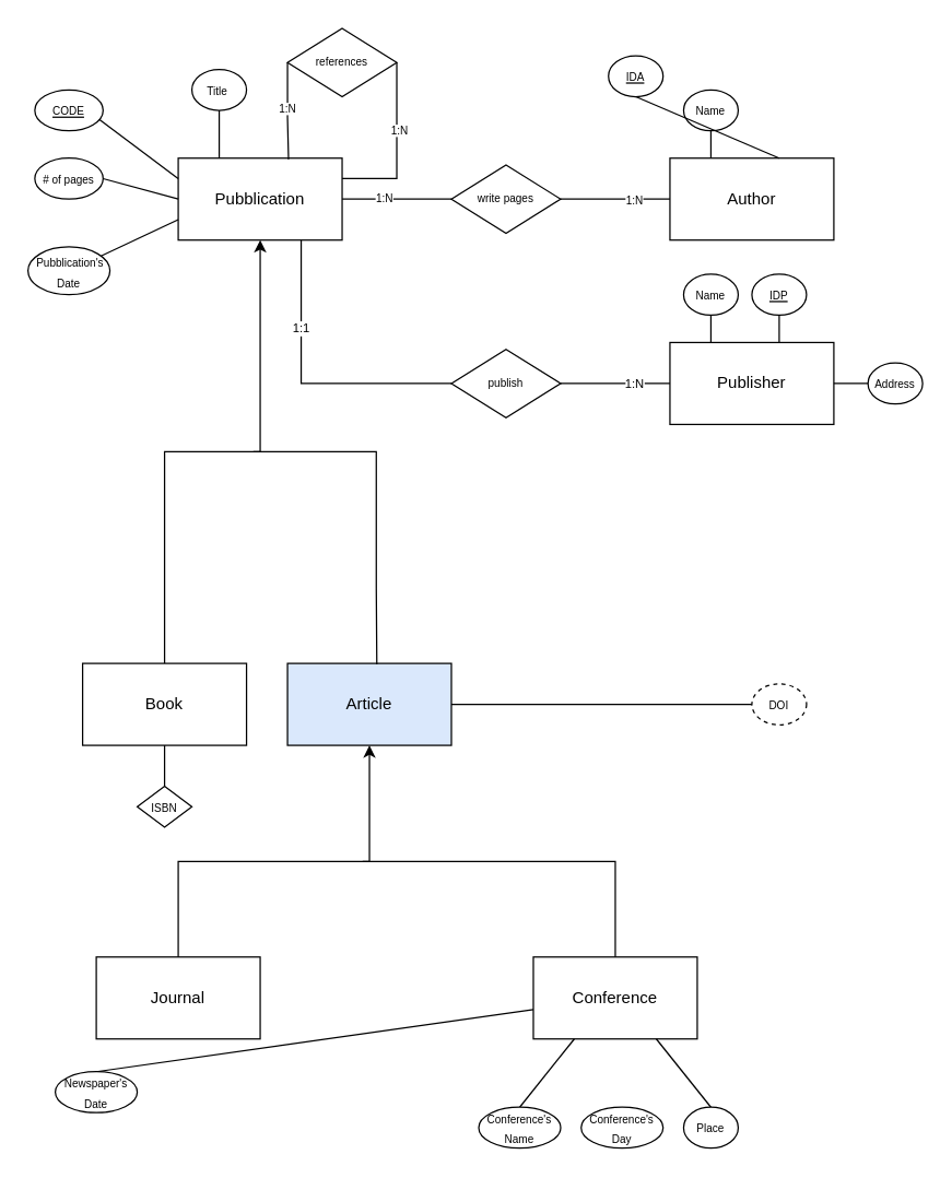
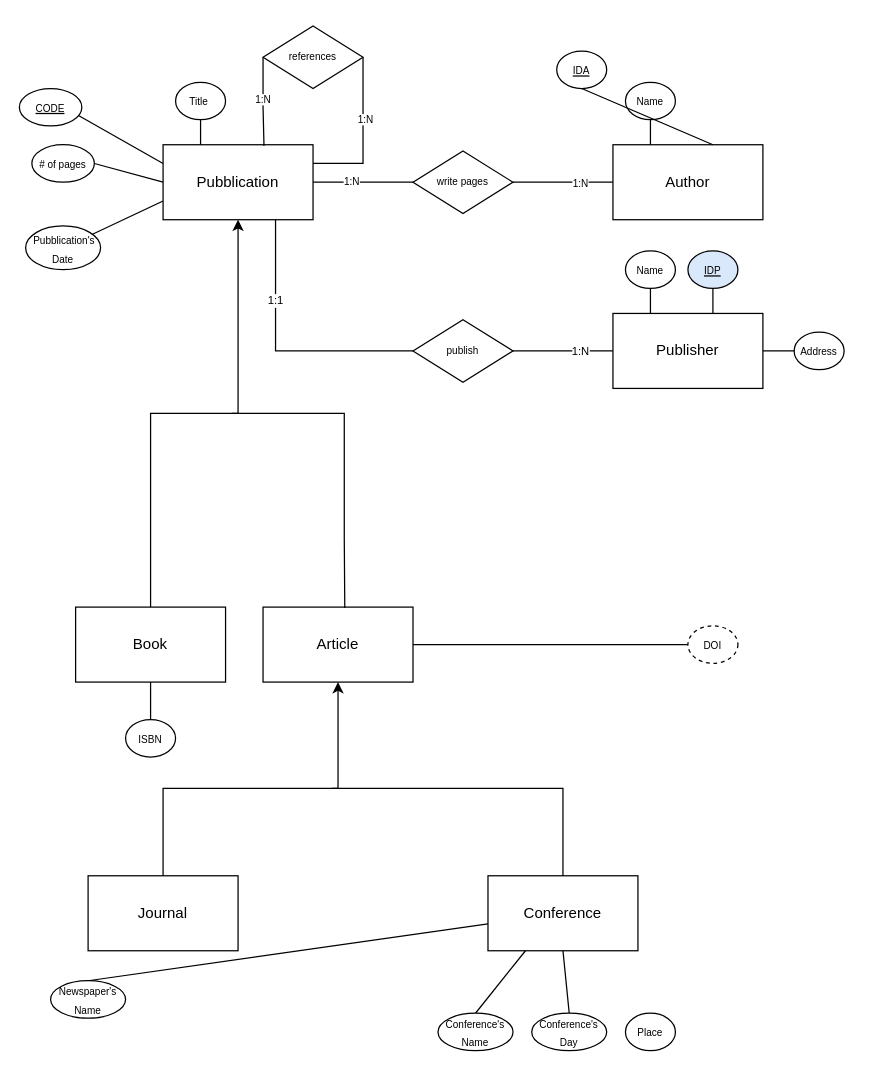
  <mxCell id="0" />
  <mxCell id="1" parent="0" />
  <mxCell id="2" value="Pubblication" style="rounded=0;whiteSpace=wrap;html=1;" parent="1" vertex="1"><mxGeometry x="130" y="115" width="120" height="60" as="geometry" /></mxCell>
  <mxCell id="3" value="Author" style="whiteSpace=wrap;html=1;" parent="1" vertex="1"><mxGeometry x="490" y="115" width="120" height="60" as="geometry" /></mxCell>
  <mxCell id="4" value="Book" style="rounded=0;whiteSpace=wrap;html=1;" parent="1" vertex="1"><mxGeometry x="60" y="485" width="120" height="60" as="geometry" /></mxCell>
- <mxCell id="5" value="Article" style="whiteSpace=wrap;html=1;fillColor=#dae8fc;" parent="1" vertex="1"><mxGeometry x="210" y="485" width="120" height="60" as="geometry" /></mxCell>
+ <mxCell id="5" value="Article" style="whiteSpace=wrap;html=1;" parent="1" vertex="1"><mxGeometry x="210" y="485" width="120" height="60" as="geometry" /></mxCell>
  <mxCell id="6" value="" style="endArrow=none;html=1;rounded=0;entryX=0.25;entryY=0;entryDx=0;entryDy=0;exitX=0.5;exitY=1;exitDx=0;exitDy=0;" parent="1" source="7" target="3" edge="1"><mxGeometry width="50" height="50" relative="1" as="geometry"><mxPoint x="520" y="95" as="sourcePoint" /><mxPoint x="450" y="265" as="targetPoint" /></mxGeometry></mxCell>
  <mxCell id="7" value="&lt;font style=&quot;font-size: 8px;&quot;&gt;Name&lt;/font&gt;" style="ellipse;whiteSpace=wrap;html=1;" parent="1" vertex="1"><mxGeometry x="500" y="65" width="40" height="30" as="geometry" /></mxCell>
  <mxCell id="8" value="" style="endArrow=none;html=1;rounded=0;entryX=0.25;entryY=0;entryDx=0;entryDy=0;exitX=0.5;exitY=1;exitDx=0;exitDy=0;" parent="1" source="9" edge="1"><mxGeometry width="50" height="50" relative="1" as="geometry"><mxPoint x="570" y="95" as="sourcePoint" /><mxPoint x="570" y="115" as="targetPoint" /></mxGeometry></mxCell>
  <mxCell id="9" value="&lt;span style=&quot;font-size: 8px;&quot;&gt;&lt;u&gt;IDA&lt;/u&gt;&lt;/span&gt;" style="ellipse;whiteSpace=wrap;html=1;" parent="1" vertex="1"><mxGeometry x="445" y="40" width="40" height="30" as="geometry" /></mxCell>
  <mxCell id="10" value="" style="endArrow=none;html=1;rounded=0;entryX=0.25;entryY=0;entryDx=0;entryDy=0;exitX=0.5;exitY=1;exitDx=0;exitDy=0;" parent="1" source="11" target="2" edge="1"><mxGeometry width="50" height="50" relative="1" as="geometry"><mxPoint x="160" y="95" as="sourcePoint" /><mxPoint x="160" y="115" as="targetPoint" /></mxGeometry></mxCell>
- <mxCell id="11" value="&lt;font style=&quot;font-size: 8px;&quot;&gt;Title&amp;nbsp;&lt;/font&gt;" style="ellipse;whiteSpace=wrap;html=1;" parent="1" vertex="1"><mxGeometry x="140" y="50" width="40" height="30" as="geometry" /></mxCell>
+ <mxCell id="11" value="&lt;font style=&quot;font-size: 8px;&quot;&gt;Title&amp;nbsp;&lt;/font&gt;" style="ellipse;whiteSpace=wrap;html=1;" parent="1" vertex="1"><mxGeometry x="140" y="65" width="40" height="30" as="geometry" /></mxCell>
  <mxCell id="12" value="" style="endArrow=none;html=1;rounded=0;entryX=0;entryY=0.75;entryDx=0;entryDy=0;" parent="1" source="13" target="2" edge="1"><mxGeometry width="50" height="50" relative="1" as="geometry"><mxPoint x="23" y="215" as="sourcePoint" /><mxPoint x="130" y="185" as="targetPoint" /></mxGeometry></mxCell>
  <mxCell id="13" value="&lt;span style=&quot;font-size: 8px;&quot;&gt;&amp;nbsp;Pubblication's&lt;br&gt;&lt;/span&gt;&lt;span style=&quot;font-size: 8px;&quot;&gt;Date&lt;/span&gt;&lt;span style=&quot;font-size: 8px;&quot;&gt;&lt;br&gt;&lt;/span&gt;" style="ellipse;whiteSpace=wrap;html=1;" parent="1" vertex="1"><mxGeometry x="20" y="180" width="60" height="35" as="geometry" /></mxCell>
  <mxCell id="14" value="" style="endArrow=none;html=1;rounded=0;fontSize=8;exitX=1;exitY=0.5;exitDx=0;exitDy=0;entryX=0;entryY=0.5;entryDx=0;entryDy=0;" parent="1" source="20" target="3" edge="1"><mxGeometry width="50" height="50" relative="1" as="geometry"><mxPoint x="230" y="245" as="sourcePoint" /><mxPoint x="190" y="255" as="targetPoint" /></mxGeometry></mxCell>
  <mxCell id="15" value="1:N" style="edgeLabel;html=1;align=center;verticalAlign=middle;resizable=0;points=[];fontSize=8;" parent="14" vertex="1" connectable="0"><mxGeometry x="0.319" relative="1" as="geometry"><mxPoint as="offset" /></mxGeometry></mxCell>
  <mxCell id="16" value="&lt;span style=&quot;font-size: 8px;&quot;&gt;# of pages&lt;/span&gt;" style="ellipse;whiteSpace=wrap;html=1;" parent="1" vertex="1"><mxGeometry x="25" y="115" width="50" height="30" as="geometry" /></mxCell>
  <mxCell id="17" value="" style="endArrow=none;html=1;rounded=0;entryX=0;entryY=0.5;entryDx=0;entryDy=0;exitX=1;exitY=0.5;exitDx=0;exitDy=0;" parent="1" source="16" target="2" edge="1"><mxGeometry width="50" height="50" relative="1" as="geometry"><mxPoint x="170" y="105" as="sourcePoint" /><mxPoint x="170" y="125" as="targetPoint" /></mxGeometry></mxCell>
  <mxCell id="18" value="" style="endArrow=none;html=1;rounded=0;fontSize=8;exitX=1;exitY=0.5;exitDx=0;exitDy=0;" parent="1" source="2" target="20" edge="1"><mxGeometry width="50" height="50" relative="1" as="geometry"><mxPoint x="230" y="245" as="sourcePoint" /><mxPoint x="340" y="145" as="targetPoint" /></mxGeometry></mxCell>
  <mxCell id="19" value="1:N" style="edgeLabel;html=1;align=center;verticalAlign=middle;resizable=0;points=[];fontSize=8;" parent="18" vertex="1" connectable="0"><mxGeometry x="-0.238" y="1" relative="1" as="geometry"><mxPoint as="offset" /></mxGeometry></mxCell>
  <mxCell id="20" value="write pages" style="rhombus;whiteSpace=wrap;html=1;fontSize=8;" parent="1" vertex="1"><mxGeometry x="330" y="120" width="80" height="50" as="geometry" /></mxCell>
  <mxCell id="21" value="Journal" style="rounded=0;whiteSpace=wrap;html=1;" parent="1" vertex="1"><mxGeometry x="70" y="700" width="120" height="60" as="geometry" /></mxCell>
  <mxCell id="22" value="" style="endArrow=classic;html=1;rounded=0;fontSize=8;exitX=0.5;exitY=0;exitDx=0;exitDy=0;entryX=0.5;entryY=1;entryDx=0;entryDy=0;" parent="1" source="4" target="2" edge="1"><mxGeometry width="50" height="50" relative="1" as="geometry"><mxPoint x="235" y="315" as="sourcePoint" /><mxPoint x="165" y="275" as="targetPoint" /><Array as="points"><mxPoint x="120" y="330" /><mxPoint x="190" y="330" /></Array></mxGeometry></mxCell>
  <mxCell id="23" value="" style="endArrow=none;html=1;rounded=0;fontSize=8;exitX=0.545;exitY=0.012;exitDx=0;exitDy=0;exitPerimeter=0;" parent="1" source="5" edge="1"><mxGeometry width="50" height="50" relative="1" as="geometry"><mxPoint x="275" y="480" as="sourcePoint" /><mxPoint x="185" y="330" as="targetPoint" /><Array as="points"><mxPoint x="275" y="430" /><mxPoint x="275" y="390" /><mxPoint x="275" y="330" /></Array></mxGeometry></mxCell>
  <mxCell id="24" value="" style="endArrow=none;html=1;rounded=0;entryX=0.5;entryY=1;entryDx=0;entryDy=0;exitX=0.5;exitY=0;exitDx=0;exitDy=0;" parent="1" source="25" target="4" edge="1"><mxGeometry width="50" height="50" relative="1" as="geometry"><mxPoint x="150" y="595" as="sourcePoint" /><mxPoint x="150" y="615" as="targetPoint" /></mxGeometry></mxCell>
- <mxCell id="25" value="&lt;span style=&quot;font-size: 8px;&quot;&gt;ISBN&lt;/span&gt;" style="rhombus;whiteSpace=wrap;html=1;" parent="1" vertex="1"><mxGeometry x="100" y="575" width="40" height="30" as="geometry" /></mxCell>
+ <mxCell id="25" value="&lt;span style=&quot;font-size: 8px;&quot;&gt;ISBN&lt;/span&gt;" style="ellipse;whiteSpace=wrap;html=1;" parent="1" vertex="1"><mxGeometry x="100" y="575" width="40" height="30" as="geometry" /></mxCell>
  <mxCell id="26" value="" style="endArrow=none;html=1;rounded=0;fontSize=8;entryX=0;entryY=0.25;entryDx=0;entryDy=0;exitX=0.932;exitY=0.707;exitDx=0;exitDy=0;exitPerimeter=0;" parent="1" source="27" target="2" edge="1"><mxGeometry width="50" height="50" relative="1" as="geometry"><mxPoint x="90" y="85" as="sourcePoint" /><mxPoint x="280" y="225" as="targetPoint" /></mxGeometry></mxCell>
- <mxCell id="27" value="&lt;span style=&quot;font-size: 8px;&quot;&gt;&lt;u&gt;CODE&lt;/u&gt;&lt;/span&gt;" style="ellipse;whiteSpace=wrap;html=1;" parent="1" vertex="1"><mxGeometry x="25" y="65" width="50" height="30" as="geometry" /></mxCell>
+ <mxCell id="27" value="&lt;span style=&quot;font-size: 8px;&quot;&gt;&lt;u&gt;CODE&lt;/u&gt;&lt;/span&gt;" style="ellipse;whiteSpace=wrap;html=1;" parent="1" vertex="1"><mxGeometry x="15" y="70" width="50" height="30" as="geometry" /></mxCell>
  <mxCell id="28" value="" style="endArrow=classic;html=1;rounded=0;fontSize=8;entryX=0.5;entryY=1;entryDx=0;entryDy=0;exitX=0.5;exitY=0;exitDx=0;exitDy=0;" parent="1" source="21" target="5" edge="1"><mxGeometry width="50" height="50" relative="1" as="geometry"><mxPoint x="240" y="715" as="sourcePoint" /><mxPoint x="290" y="665" as="targetPoint" /><Array as="points"><mxPoint x="130" y="630" /><mxPoint x="270" y="630" /><mxPoint x="270" y="625" /></Array></mxGeometry></mxCell>
  <mxCell id="29" value="&lt;font style=&quot;font-size: 12px;&quot;&gt;Conference&lt;/font&gt;" style="rounded=0;whiteSpace=wrap;html=1;fontSize=8;" parent="1" vertex="1"><mxGeometry x="390" y="700" width="120" height="60" as="geometry" /></mxCell>
  <mxCell id="30" value="" style="endArrow=none;html=1;rounded=0;fontSize=8;exitX=0.5;exitY=0;exitDx=0;exitDy=0;" parent="1" source="29" edge="1"><mxGeometry width="50" height="50" relative="1" as="geometry"><mxPoint x="80" y="670" as="sourcePoint" /><mxPoint x="265" y="630" as="targetPoint" /><Array as="points"><mxPoint x="450" y="630" /></Array></mxGeometry></mxCell>
- <mxCell id="31" value="" style="endArrow=none;html=1;rounded=0;entryX=0.75;entryY=1;entryDx=0;entryDy=0;exitX=0.5;exitY=0;exitDx=0;exitDy=0;" parent="1" source="32" target="29" edge="1"><mxGeometry width="50" height="50" relative="1" as="geometry"><mxPoint x="590" y="724" as="sourcePoint" /><mxPoint x="480" y="784" as="targetPoint" /></mxGeometry></mxCell>
  <mxCell id="32" value="&lt;span style=&quot;font-size: 8px;&quot;&gt;Place&lt;/span&gt;" style="ellipse;whiteSpace=wrap;html=1;" parent="1" vertex="1"><mxGeometry x="500" y="810" width="40" height="30" as="geometry" /></mxCell>
+ <mxCell id="33" value="" style="endArrow=none;html=1;rounded=0;entryX=0.5;entryY=1;entryDx=0;entryDy=0;exitX=0.5;exitY=0;exitDx=0;exitDy=0;" parent="1" source="34" target="29" edge="1"><mxGeometry width="50" height="50" relative="1" as="geometry"><mxPoint x="540" y="724" as="sourcePoint" /><mxPoint x="430" y="760" as="targetPoint" /></mxGeometry></mxCell>
  <mxCell id="34" value="&lt;span style=&quot;font-size: 8px;&quot;&gt;Conference's Day&lt;/span&gt;" style="ellipse;whiteSpace=wrap;html=1;" parent="1" vertex="1"><mxGeometry x="425" y="810" width="60" height="30" as="geometry" /></mxCell>
  <mxCell id="35" value="" style="endArrow=none;html=1;rounded=0;entryX=0.25;entryY=1;entryDx=0;entryDy=0;exitX=0.5;exitY=0;exitDx=0;exitDy=0;" parent="1" source="36" target="29" edge="1"><mxGeometry width="50" height="50" relative="1" as="geometry"><mxPoint x="480" y="724" as="sourcePoint" /><mxPoint x="370" y="760" as="targetPoint" /></mxGeometry></mxCell>
  <mxCell id="36" value="&lt;span style=&quot;font-size: 8px;&quot;&gt;Conference's Name&lt;/span&gt;" style="ellipse;whiteSpace=wrap;html=1;" parent="1" vertex="1"><mxGeometry x="350" y="810" width="60" height="30" as="geometry" /></mxCell>
  <mxCell id="37" value="" style="endArrow=none;html=1;rounded=0;exitX=0.5;exitY=0;exitDx=0;exitDy=0;" parent="1" source="38" target="29" edge="1"><mxGeometry width="50" height="50" relative="1" as="geometry"><mxPoint x="160" y="744" as="sourcePoint" /><mxPoint x="100" y="780" as="targetPoint" /></mxGeometry></mxCell>
- <mxCell id="38" value="&lt;font style=&quot;font-size: 8px;&quot;&gt;Newspaper's Date&lt;/font&gt;" style="ellipse;whiteSpace=wrap;html=1;" parent="1" vertex="1"><mxGeometry x="40" y="784" width="60" height="30" as="geometry" /></mxCell>
+ <mxCell id="38" value="&lt;font style=&quot;font-size: 8px;&quot;&gt;Newspaper's Name&lt;/font&gt;" style="ellipse;whiteSpace=wrap;html=1;" parent="1" vertex="1"><mxGeometry x="40" y="784" width="60" height="30" as="geometry" /></mxCell>
  <mxCell id="39" value="" style="endArrow=none;html=1;rounded=0;fontSize=8;exitX=1;exitY=0.5;exitDx=0;exitDy=0;entryX=0;entryY=0.5;entryDx=0;entryDy=0;" parent="1" source="5" target="40" edge="1"><mxGeometry width="50" height="50" relative="1" as="geometry"><mxPoint x="350" y="455" as="sourcePoint" /><mxPoint x="540" y="522" as="targetPoint" /></mxGeometry></mxCell>
  <mxCell id="40" value="&lt;span style=&quot;font-size: 8px;&quot;&gt;DOI&lt;/span&gt;" style="ellipse;whiteSpace=wrap;html=1;dashed=1;" parent="1" vertex="1"><mxGeometry x="550" y="500" width="40" height="30" as="geometry" /></mxCell>
  <mxCell id="41" value="" style="endArrow=none;html=1;rounded=0;fontSize=12;entryX=0;entryY=0.5;entryDx=0;entryDy=0;exitX=0.673;exitY=0.015;exitDx=0;exitDy=0;exitPerimeter=0;labelBackgroundColor=#FFFF66;" parent="1" source="2" target="56" edge="1"><mxGeometry width="50" height="50" relative="1" as="geometry"><mxPoint x="210" y="115" as="sourcePoint" /><mxPoint x="210" y="50" as="targetPoint" /><Array as="points"><mxPoint x="210" y="85" /></Array></mxGeometry></mxCell>
  <mxCell id="42" value="1:N" style="edgeLabel;html=1;align=center;verticalAlign=middle;resizable=0;points=[];fontSize=8;" vertex="1" connectable="0" parent="41"><mxGeometry x="0.056" y="1" relative="1" as="geometry"><mxPoint as="offset" /></mxGeometry></mxCell>
  <mxCell id="43" value="" style="endArrow=none;html=1;rounded=0;fontSize=12;entryX=1;entryY=0.5;entryDx=0;entryDy=0;exitX=1;exitY=0.25;exitDx=0;exitDy=0;labelBackgroundColor=#FFFF66;" parent="1" source="2" target="56" edge="1"><mxGeometry width="50" height="50" relative="1" as="geometry"><mxPoint x="290" y="125" as="sourcePoint" /><mxPoint x="290" y="50" as="targetPoint" /><Array as="points"><mxPoint x="290" y="130" /></Array></mxGeometry></mxCell>
  <mxCell id="44" value="1:N" style="edgeLabel;html=1;align=center;verticalAlign=middle;resizable=0;points=[];fontSize=8;" vertex="1" connectable="0" parent="43"><mxGeometry x="0.21" y="-1" relative="1" as="geometry"><mxPoint as="offset" /></mxGeometry></mxCell>
  <mxCell id="45" value="Publisher" style="whiteSpace=wrap;html=1;" parent="1" vertex="1"><mxGeometry x="490" y="250" width="120" height="60" as="geometry" /></mxCell>
  <mxCell id="46" value="" style="endArrow=none;html=1;rounded=0;entryX=0.25;entryY=0;entryDx=0;entryDy=0;exitX=0.5;exitY=1;exitDx=0;exitDy=0;" parent="1" source="47" target="45" edge="1"><mxGeometry width="50" height="50" relative="1" as="geometry"><mxPoint x="520" y="230" as="sourcePoint" /><mxPoint x="450" y="400" as="targetPoint" /></mxGeometry></mxCell>
  <mxCell id="47" value="&lt;font style=&quot;font-size: 8px;&quot;&gt;Name&lt;/font&gt;" style="ellipse;whiteSpace=wrap;html=1;" parent="1" vertex="1"><mxGeometry x="500" y="200" width="40" height="30" as="geometry" /></mxCell>
  <mxCell id="48" value="" style="endArrow=none;html=1;rounded=0;entryX=0.25;entryY=0;entryDx=0;entryDy=0;exitX=0.5;exitY=1;exitDx=0;exitDy=0;" parent="1" source="49" edge="1"><mxGeometry width="50" height="50" relative="1" as="geometry"><mxPoint x="570" y="230" as="sourcePoint" /><mxPoint x="570" y="250" as="targetPoint" /></mxGeometry></mxCell>
- <mxCell id="49" value="&lt;span style=&quot;font-size: 8px;&quot;&gt;&lt;u&gt;IDP&lt;/u&gt;&lt;/span&gt;" style="ellipse;whiteSpace=wrap;html=1;" parent="1" vertex="1"><mxGeometry x="550" y="200" width="40" height="30" as="geometry" /></mxCell>
+ <mxCell id="49" value="&lt;span style=&quot;font-size: 8px;&quot;&gt;&lt;u&gt;IDP&lt;/u&gt;&lt;/span&gt;" style="ellipse;whiteSpace=wrap;html=1;fillColor=#dae8fc;" parent="1" vertex="1"><mxGeometry x="550" y="200" width="40" height="30" as="geometry" /></mxCell>
  <mxCell id="50" value="" style="endArrow=none;html=1;rounded=0;fontSize=8;exitX=1;exitY=0.5;exitDx=0;exitDy=0;entryX=0;entryY=0.5;entryDx=0;entryDy=0;" parent="1" target="45" edge="1"><mxGeometry width="50" height="50" relative="1" as="geometry"><mxPoint x="410" y="280" as="sourcePoint" /><mxPoint x="190" y="390" as="targetPoint" /></mxGeometry></mxCell>
  <mxCell id="51" value="1:N" style="edgeLabel;html=1;align=center;verticalAlign=middle;resizable=0;points=[];fontSize=9;" vertex="1" connectable="0" parent="50"><mxGeometry x="0.333" relative="1" as="geometry"><mxPoint as="offset" /></mxGeometry></mxCell>
  <mxCell id="52" value="" style="endArrow=none;html=1;rounded=0;labelBackgroundColor=#FFFF66;fontSize=8;exitX=0;exitY=0.5;exitDx=0;exitDy=0;entryX=0.75;entryY=1;entryDx=0;entryDy=0;" parent="1" target="2" edge="1"><mxGeometry width="50" height="50" relative="1" as="geometry"><mxPoint x="330" y="280" as="sourcePoint" /><mxPoint x="360" y="175" as="targetPoint" /><Array as="points"><mxPoint x="220" y="280" /></Array></mxGeometry></mxCell>
  <mxCell id="53" value="1:1" style="edgeLabel;html=1;align=center;verticalAlign=middle;resizable=0;points=[];fontSize=9;" vertex="1" connectable="0" parent="52"><mxGeometry x="0.408" y="1" relative="1" as="geometry"><mxPoint as="offset" /></mxGeometry></mxCell>
  <mxCell id="54" value="" style="endArrow=none;html=1;rounded=0;entryX=1;entryY=0.5;entryDx=0;entryDy=0;" parent="1" target="45" edge="1"><mxGeometry width="50" height="50" relative="1" as="geometry"><mxPoint x="645" y="280" as="sourcePoint" /><mxPoint x="630" y="240" as="targetPoint" /></mxGeometry></mxCell>
  <mxCell id="55" value="&lt;span style=&quot;font-size: 8px;&quot;&gt;Address&lt;/span&gt;" style="ellipse;whiteSpace=wrap;html=1;" parent="1" vertex="1"><mxGeometry x="635" y="265" width="40" height="30" as="geometry" /></mxCell>
  <mxCell id="56" value="references" style="rhombus;whiteSpace=wrap;html=1;fontSize=8;" vertex="1" parent="1"><mxGeometry x="210" y="20" width="80" height="50" as="geometry" /></mxCell>
  <mxCell id="57" value="publish" style="rhombus;whiteSpace=wrap;html=1;fontSize=8;" vertex="1" parent="1"><mxGeometry x="330" y="255" width="80" height="50" as="geometry" /></mxCell>
